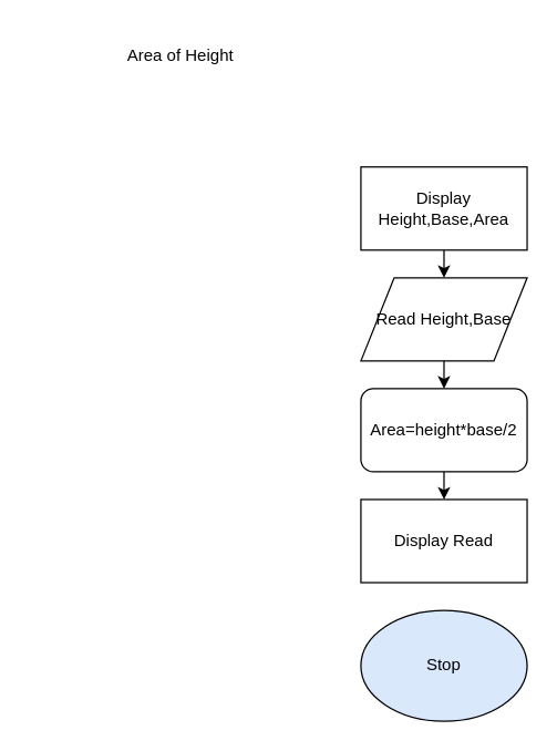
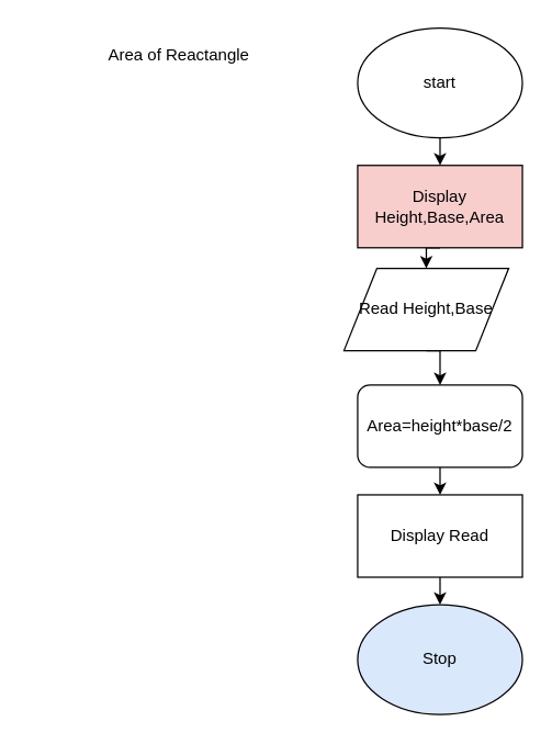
  <mxCell id="0" />
  <mxCell id="1" parent="0" />
+ <mxCell id="2" style="edgeStyle=orthogonalEdgeStyle;rounded=0;orthogonalLoop=1;jettySize=auto;html=1;exitX=0.5;exitY=1;exitDx=0;exitDy=0;entryX=0.5;entryY=0;entryDx=0;entryDy=0;" edge="1" parent="1" source="3" target="5"><mxGeometry relative="1" as="geometry" /></mxCell>
+ <mxCell id="3" value="start" style="ellipse;whiteSpace=wrap;html=1;" vertex="1" parent="1"><mxGeometry x="260" y="20" width="120" height="80" as="geometry" /></mxCell>
  <mxCell id="4" style="edgeStyle=orthogonalEdgeStyle;rounded=0;orthogonalLoop=1;jettySize=auto;html=1;exitX=0.5;exitY=1;exitDx=0;exitDy=0;entryX=0.5;entryY=0;entryDx=0;entryDy=0;" edge="1" parent="1" source="5" target="7"><mxGeometry relative="1" as="geometry" /></mxCell>
- <mxCell id="5" value="Display Height,Base,Area" style="rounded=0;whiteSpace=wrap;html=1;" vertex="1" parent="1"><mxGeometry x="260" y="120" width="120" height="60" as="geometry" /></mxCell>
+ <mxCell id="5" value="Display Height,Base,Area" style="rounded=0;whiteSpace=wrap;html=1;fillColor=#f8cecc;" vertex="1" parent="1"><mxGeometry x="260" y="120" width="120" height="60" as="geometry" /></mxCell>
  <mxCell id="6" style="edgeStyle=orthogonalEdgeStyle;rounded=0;orthogonalLoop=1;jettySize=auto;html=1;exitX=0.5;exitY=1;exitDx=0;exitDy=0;entryX=0.5;entryY=0;entryDx=0;entryDy=0;" edge="1" parent="1" source="7" target="9"><mxGeometry relative="1" as="geometry" /></mxCell>
- <mxCell id="7" value="Read Height,Base" style="shape=parallelogram;perimeter=parallelogramPerimeter;whiteSpace=wrap;html=1;" vertex="1" parent="1"><mxGeometry x="260" y="200" width="120" height="60" as="geometry" /></mxCell>
+ <mxCell id="7" value="Read Height,Base" style="shape=parallelogram;perimeter=parallelogramPerimeter;whiteSpace=wrap;html=1;" vertex="1" parent="1"><mxGeometry x="250" y="195" width="120" height="60" as="geometry" /></mxCell>
  <mxCell id="8" style="edgeStyle=orthogonalEdgeStyle;rounded=0;orthogonalLoop=1;jettySize=auto;html=1;exitX=0.5;exitY=1;exitDx=0;exitDy=0;entryX=0.5;entryY=0;entryDx=0;entryDy=0;" edge="1" parent="1" source="9" target="11"><mxGeometry relative="1" as="geometry" /></mxCell>
  <mxCell id="9" value="Area=height*base/2" style="whiteSpace=wrap;html=1;rounded=1;" vertex="1" parent="1"><mxGeometry x="260" y="280" width="120" height="60" as="geometry" /></mxCell>
+ <mxCell id="10" style="edgeStyle=orthogonalEdgeStyle;rounded=0;orthogonalLoop=1;jettySize=auto;html=1;exitX=0.5;exitY=1;exitDx=0;exitDy=0;entryX=0.5;entryY=0;entryDx=0;entryDy=0;" edge="1" parent="1" source="11" target="12"><mxGeometry relative="1" as="geometry" /></mxCell>
  <mxCell id="11" value="Display Read" style="rounded=0;whiteSpace=wrap;html=1;" vertex="1" parent="1"><mxGeometry x="260" y="360" width="120" height="60" as="geometry" /></mxCell>
  <mxCell id="12" value="Stop" style="ellipse;whiteSpace=wrap;html=1;fillColor=#dae8fc;" vertex="1" parent="1"><mxGeometry x="260" y="440" width="120" height="80" as="geometry" /></mxCell>
- <mxCell id="13" value="Area of Height" style="text;html=1;strokeColor=none;fillColor=none;align=center;verticalAlign=middle;whiteSpace=wrap;rounded=0;" vertex="1" parent="1"><mxGeometry x="20" y="30" width="220" height="20" as="geometry" /></mxCell>
+ <mxCell id="13" value="Area of Reactangle" style="text;html=1;strokeColor=none;fillColor=none;align=center;verticalAlign=middle;whiteSpace=wrap;rounded=0;" vertex="1" parent="1"><mxGeometry x="20" y="30" width="220" height="20" as="geometry" /></mxCell>
